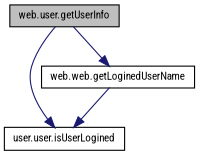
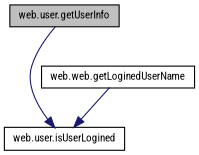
  digraph {
    fontname="Roboto Condensed"
    rankdir=TB
    node [color=black fillcolor=white fontname="Roboto Condensed" fontsize=10 shape=record style=filled]
    edge [color=midnightblue fontname="Roboto Condensed" fontsize=10 labelfontname=Helvetica labelfontsize=10 style=solid]
    n1 [fillcolor=grey75 fontcolor=black height=0.2 label="web.user.getUserInfo" width=0.4]
-   n2 [height=0.2 label="user.user.isUserLogined" width=0.4]
+   n2 [height=0.2 label="web.user.isUserLogined" width=0.4]
    n3 [height=0.2 label="web.web.getLoginedUserName" width=0.4]
    n1 -> n2
-   n1 -> n3
    n3 -> n2
  }
